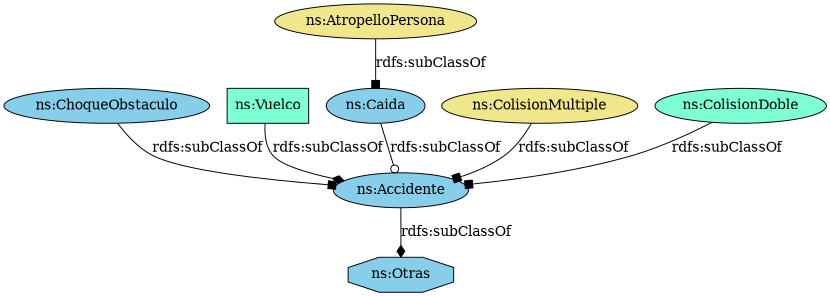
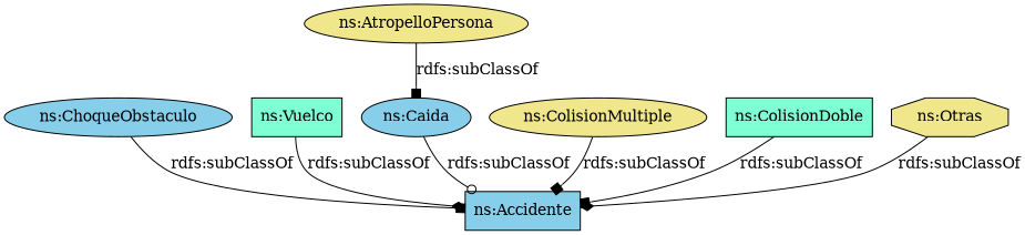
  digraph {
    rankdir=TB
    node [color=black fillcolor=skyblue shape=ellipse style=filled]
    edge [arrowhead=box]
-   "ns:Accidente"
+   "ns:Accidente" [shape=box]
    "ns:ChoqueObstaculo"
    "ns:Vuelco" [fillcolor=aquamarine shape=box]
    "ns:AtropelloPersona" [fillcolor=khaki]
    "ns:Caida"
    "ns:ColisionMultiple" [fillcolor=khaki]
-   "ns:ColisionDoble" [fillcolor=aquamarine]
-   "ns:Otras" [shape=octagon]
+   "ns:ColisionDoble" [fillcolor=aquamarine shape=box]
+   "ns:Otras" [fillcolor=khaki shape=octagon]
    "ns:ChoqueObstaculo" -> "ns:Accidente" [label="rdfs:subClassOf"]
    "ns:Vuelco" -> "ns:Accidente" [arrowhead=diamond label="rdfs:subClassOf"]
    "ns:AtropelloPersona" -> "ns:Caida" [label="rdfs:subClassOf"]
    "ns:Caida" -> "ns:Accidente" [arrowhead=odot label="rdfs:subClassOf"]
    "ns:ColisionMultiple" -> "ns:Accidente" [label="rdfs:subClassOf"]
    "ns:ColisionDoble" -> "ns:Accidente" [label="rdfs:subClassOf"]
-   "ns:Accidente" -> "ns:Otras" [arrowhead=diamond label="rdfs:subClassOf"]
+   "ns:Otras" -> "ns:Accidente" [arrowhead=diamond label="rdfs:subClassOf"]
  }
